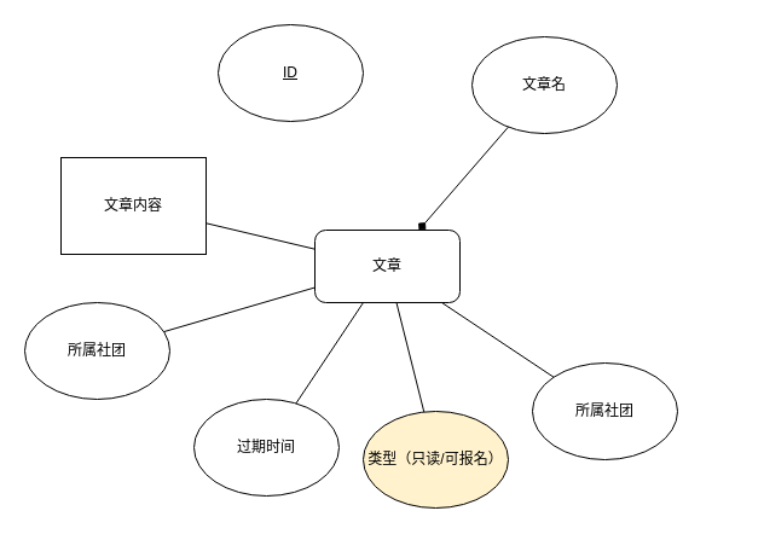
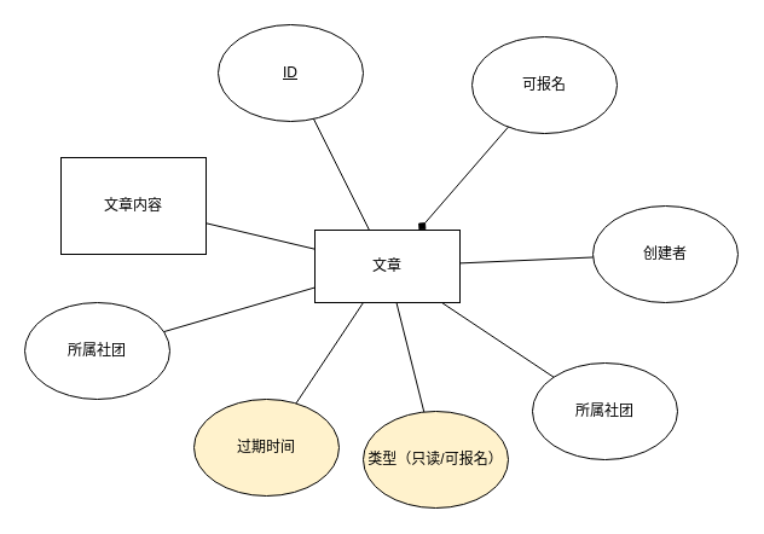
  <mxCell id="0" />
  <mxCell id="1" parent="0" />
- <mxCell id="2" value="文章" style="whiteSpace=wrap;html=1;rounded=1;" vertex="1" parent="1"><mxGeometry x="260" y="190" width="120" height="60" as="geometry" /></mxCell>
+ <mxCell id="2" value="文章" style="rounded=0;whiteSpace=wrap;html=1;" vertex="1" parent="1"><mxGeometry x="260" y="190" width="120" height="60" as="geometry" /></mxCell>
  <mxCell id="3" value="&lt;u&gt;ID&lt;/u&gt;" style="ellipse;whiteSpace=wrap;html=1;" vertex="1" parent="1"><mxGeometry x="180" y="20" width="120" height="80" as="geometry" /></mxCell>
- <mxCell id="4" value="文章名" style="ellipse;whiteSpace=wrap;html=1;" vertex="1" parent="1"><mxGeometry x="390" y="30" width="120" height="80" as="geometry" /></mxCell>
+ <mxCell id="4" value="可报名" style="ellipse;whiteSpace=wrap;html=1;" vertex="1" parent="1"><mxGeometry x="390" y="30" width="120" height="80" as="geometry" /></mxCell>
+ <mxCell id="5" value="创建者" style="ellipse;whiteSpace=wrap;html=1;" vertex="1" parent="1"><mxGeometry x="490" y="170" width="120" height="80" as="geometry" /></mxCell>
  <mxCell id="6" value="所属社团" style="ellipse;whiteSpace=wrap;html=1;" vertex="1" parent="1"><mxGeometry x="440" y="300" width="120" height="80" as="geometry" /></mxCell>
- <mxCell id="7" value="过期时间" style="ellipse;whiteSpace=wrap;html=1;" vertex="1" parent="1"><mxGeometry x="160" y="330" width="120" height="80" as="geometry" /></mxCell>
+ <mxCell id="7" value="过期时间" style="ellipse;whiteSpace=wrap;html=1;fillColor=#fff2cc;" vertex="1" parent="1"><mxGeometry x="160" y="330" width="120" height="80" as="geometry" /></mxCell>
  <mxCell id="8" value="文章内容" style="whiteSpace=wrap;html=1;rounded=0;" vertex="1" parent="1"><mxGeometry x="50" y="130" width="120" height="80" as="geometry" /></mxCell>
  <mxCell id="9" value="所属社团" style="ellipse;whiteSpace=wrap;html=1;" vertex="1" parent="1"><mxGeometry x="20" y="250" width="120" height="80" as="geometry" /></mxCell>
+ <mxCell id="10" value="" style="endArrow=none;html=1;rounded=0;" edge="1" parent="1" source="5" target="2"><mxGeometry width="50" height="50" relative="1" as="geometry"><mxPoint x="270" y="260" as="sourcePoint" /><mxPoint x="320" y="210" as="targetPoint" /></mxGeometry></mxCell>
  <mxCell id="11" value="" style="endArrow=diamond;html=1;rounded=0;" edge="1" parent="1" source="4" target="2"><mxGeometry width="50" height="50" relative="1" as="geometry"><mxPoint x="270" y="260" as="sourcePoint" /><mxPoint x="320" y="210" as="targetPoint" /></mxGeometry></mxCell>
+ <mxCell id="12" value="" style="endArrow=none;html=1;rounded=0;" edge="1" parent="1" source="3" target="2"><mxGeometry width="50" height="50" relative="1" as="geometry"><mxPoint x="270" y="260" as="sourcePoint" /><mxPoint x="320" y="210" as="targetPoint" /></mxGeometry></mxCell>
  <mxCell id="13" value="" style="endArrow=none;html=1;rounded=0;" edge="1" parent="1" source="8" target="2"><mxGeometry width="50" height="50" relative="1" as="geometry"><mxPoint x="270" y="260" as="sourcePoint" /><mxPoint x="320" y="210" as="targetPoint" /></mxGeometry></mxCell>
  <mxCell id="14" value="" style="endArrow=none;html=1;rounded=0;" edge="1" parent="1" source="9" target="2"><mxGeometry width="50" height="50" relative="1" as="geometry"><mxPoint x="270" y="260" as="sourcePoint" /><mxPoint x="320" y="210" as="targetPoint" /></mxGeometry></mxCell>
  <mxCell id="15" value="" style="endArrow=none;html=1;rounded=0;" edge="1" parent="1" source="7" target="2"><mxGeometry width="50" height="50" relative="1" as="geometry"><mxPoint x="270" y="260" as="sourcePoint" /><mxPoint x="320" y="210" as="targetPoint" /></mxGeometry></mxCell>
  <mxCell id="16" value="" style="endArrow=none;html=1;rounded=0;" edge="1" parent="1" source="6" target="2"><mxGeometry width="50" height="50" relative="1" as="geometry"><mxPoint x="270" y="260" as="sourcePoint" /><mxPoint x="320" y="210" as="targetPoint" /></mxGeometry></mxCell>
  <mxCell id="17" value="类型（只读/可报名）" style="ellipse;whiteSpace=wrap;html=1;fillColor=#fff2cc;" vertex="1" parent="1"><mxGeometry x="300" y="340" width="120" height="80" as="geometry" /></mxCell>
  <mxCell id="18" value="" style="endArrow=none;html=1;rounded=0;" edge="1" parent="1" source="17" target="2"><mxGeometry width="50" height="50" relative="1" as="geometry"><mxPoint x="270" y="260" as="sourcePoint" /><mxPoint x="330" y="250" as="targetPoint" /></mxGeometry></mxCell>
